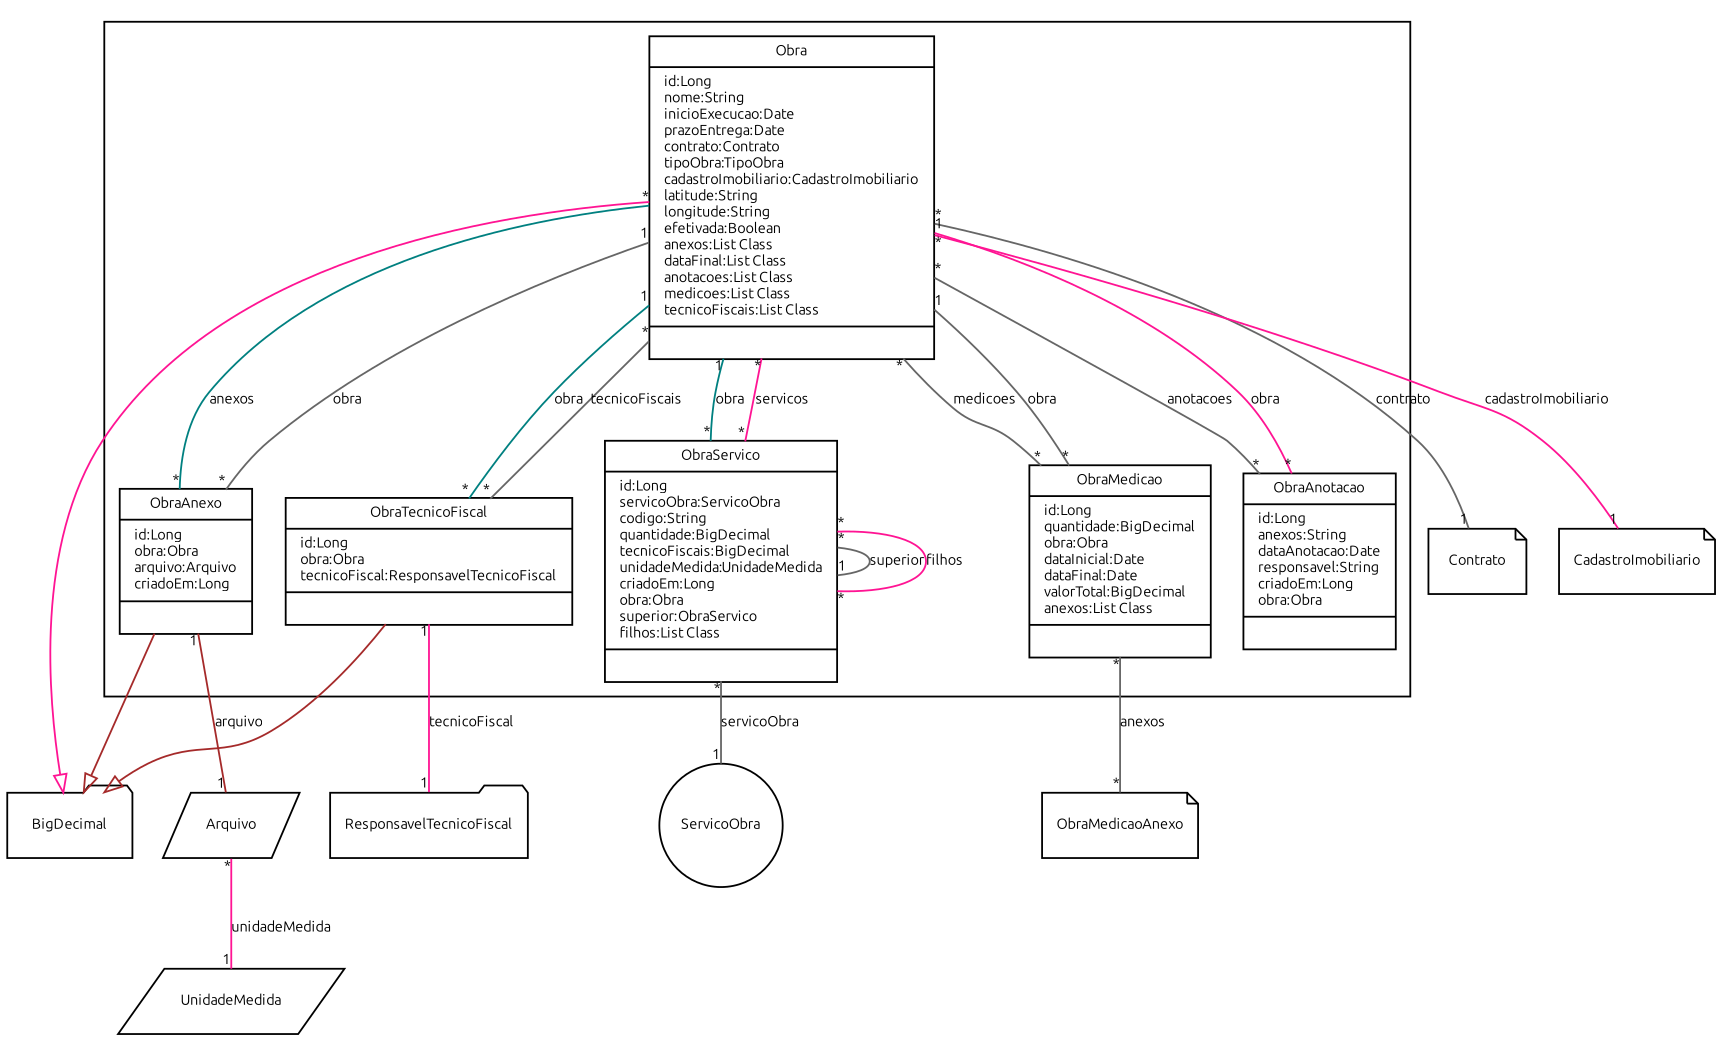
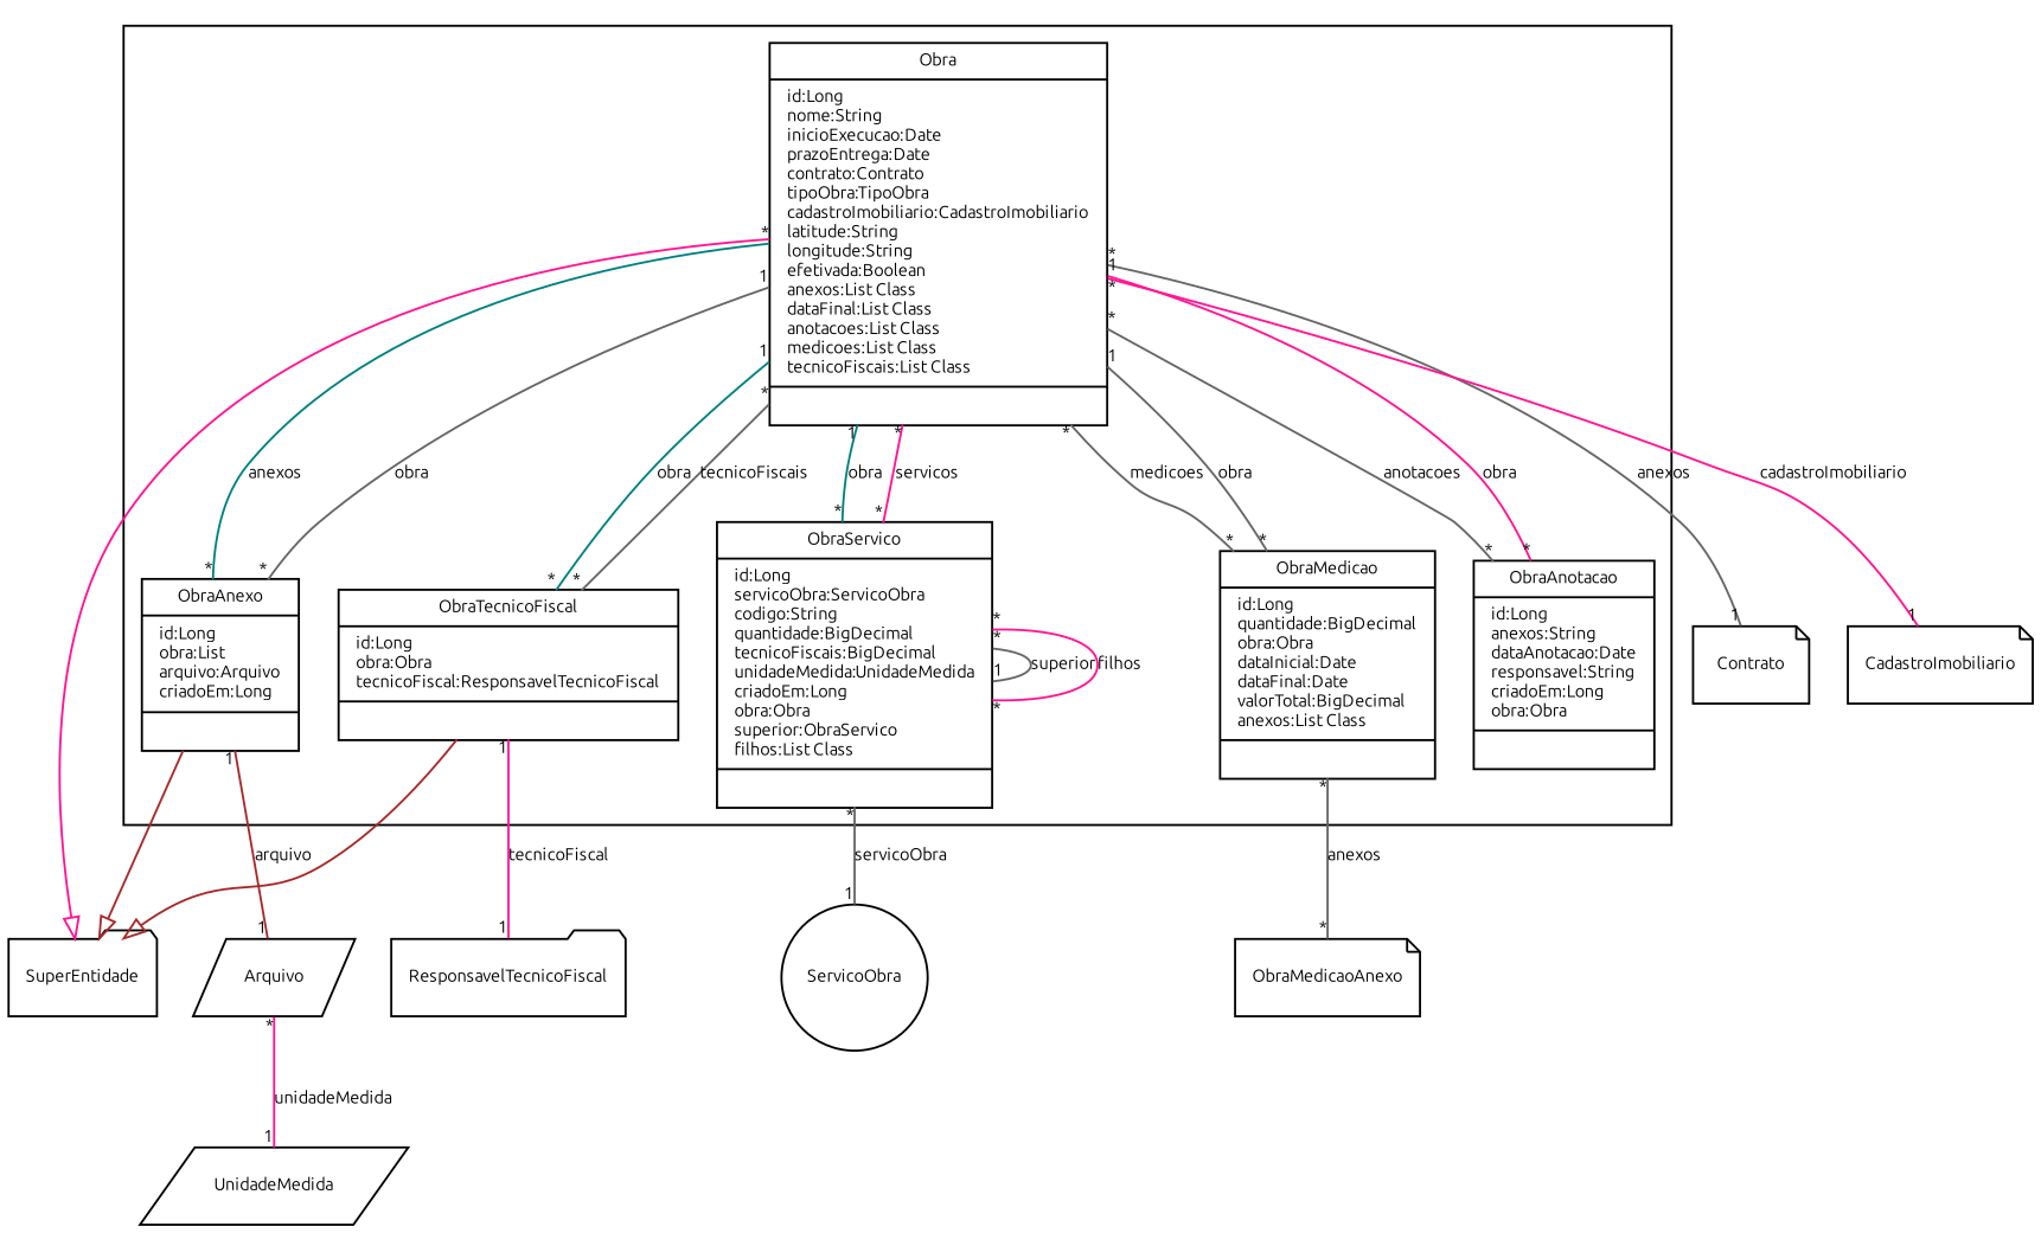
  digraph {
    fontname=Ubuntu
    fontsize=8
    node [fontname=Ubuntu fontsize=8 shape=record]
    edge [arrowhead=none color=gray40 fontname=Ubuntu fontsize=8 headlabel=1 taillabel="*"]
    n1 [label="{Obra|id:Long\lnome:String\linicioExecucao:Date\lprazoEntrega:Date\lcontrato:Contrato\ltipoObra:TipoObra\lcadastroImobiliario:CadastroImobiliario\llatitude:String\llongitude:String\lefetivada:Boolean\lanexos:List Class\ldataFinal:List Class\lanotacoes:List Class\lmedicoes:List Class\ltecnicoFiscais:List Class\l|\l}"]
-   n2 [label="{ObraAnexo|id:Long\lobra:Obra\larquivo:Arquivo\lcriadoEm:Long\l|\l}"]
+   n2 [label="{ObraAnexo|id:Long\lobra:List\larquivo:Arquivo\lcriadoEm:Long\l|\l}"]
    n3 [label="{ObraServico|id:Long\lservicoObra:ServicoObra\lcodigo:String\lquantidade:BigDecimal\ltecnicoFiscais:BigDecimal\lunidadeMedida:UnidadeMedida\lcriadoEm:Long\lobra:Obra\lsuperior:ObraServico\lfilhos:List Class\l|\l}"]
    n4 [label="{ObraAnotacao|id:Long\lanexos:String\ldataAnotacao:Date\lresponsavel:String\lcriadoEm:Long\lobra:Obra\l|\l}"]
    n5 [label="{ObraMedicao|id:Long\lquantidade:BigDecimal\lobra:Obra\ldataInicial:Date\ldataFinal:Date\lvalorTotal:BigDecimal\lanexos:List Class\l|\l}"]
    n6 [label="{ObraTecnicoFiscal|id:Long\lobra:Obra\ltecnicoFiscal:ResponsavelTecnicoFiscal\l|\l}"]
    Contrato [shape=note]
    CadastroImobiliario [shape=note]
-   SuperEntidade [shape=folder label=BigDecimal]
+   SuperEntidade [shape=folder]
    Arquivo [shape=parallelogram]
    ServicoObra [shape=circle]
    ObraMedicaoAnexo [shape=note]
    ResponsavelTecnicoFiscal [shape=folder]
    UnidadeMedida [shape=parallelogram]
    subgraph cluster_1 {
      n1
      n2
      n3
      n4
      n5
      n6
    }
    n1 -> n2 [color=teal headlabel="*" label=anexos]
    n1 -> n3 [color=deeppink headlabel="*" label=servicos]
    n1 -> n4 [headlabel="*" label=anotacoes]
    n1 -> n5 [headlabel="*" label=medicoes]
    n1 -> n6 [headlabel="*" label=tecnicoFiscais]
-   n1 -> Contrato [label=contrato]
+   n1 -> Contrato [label=anexos]
    n1 -> CadastroImobiliario [color=deeppink label=cadastroImobiliario]
    n1 -> SuperEntidade [arrowhead=empty color=deeppink headlabel="" taillabel=""]
    n2 -> n1 [label=obra]
    n2 -> SuperEntidade [arrowhead=empty color=brown headlabel="" taillabel=""]
    n2 -> Arquivo [color=brown label=arquivo taillabel=1]
    n3 -> n1 [color=teal label=obra]
    n3 -> n3 [label=superior]
    n3 -> n3 [color=deeppink headlabel="*" label=filhos]
    n3 -> ServicoObra [label=servicoObra]
    n4 -> n1 [color=deeppink label=obra]
    n5 -> n1 [label=obra]
    n5 -> ObraMedicaoAnexo [headlabel="*" label=anexos]
    n6 -> n1 [color=teal label=obra]
    n6 -> SuperEntidade [arrowhead=empty color=brown headlabel="" taillabel=""]
    n6 -> ResponsavelTecnicoFiscal [color=deeppink label=tecnicoFiscal taillabel=1]
    Arquivo -> UnidadeMedida [color=deeppink label=unidadeMedida]
  }
